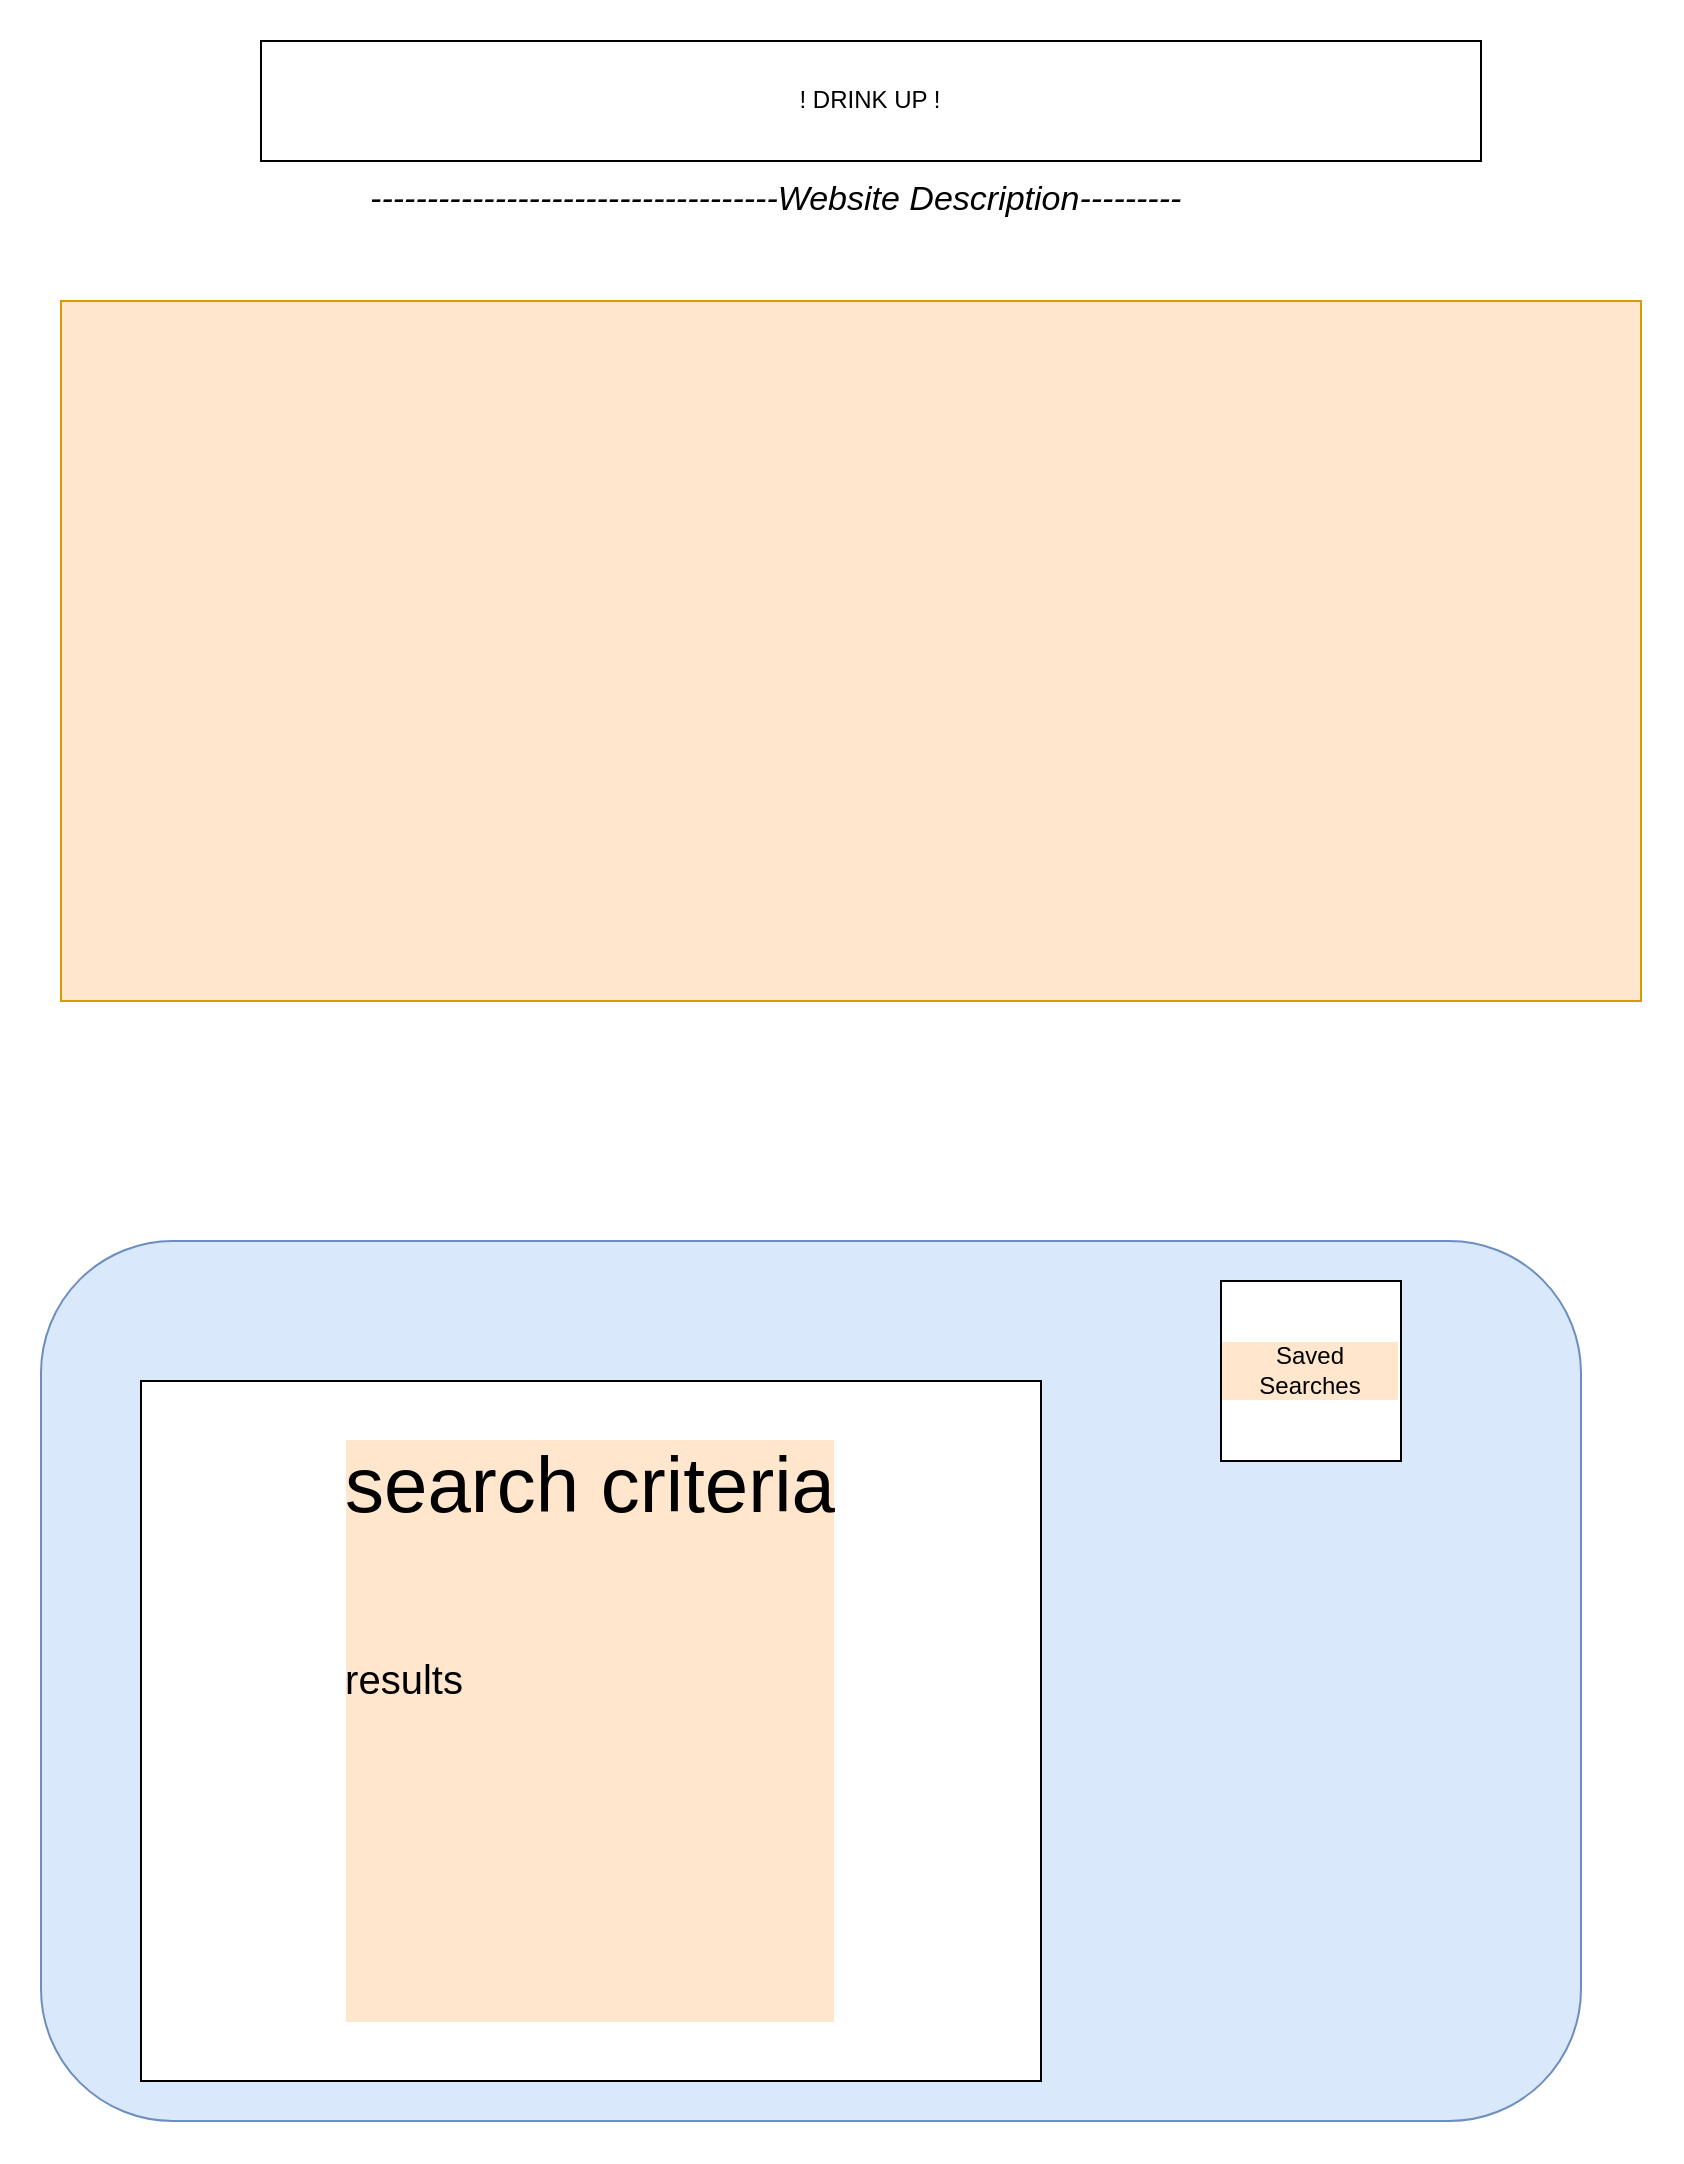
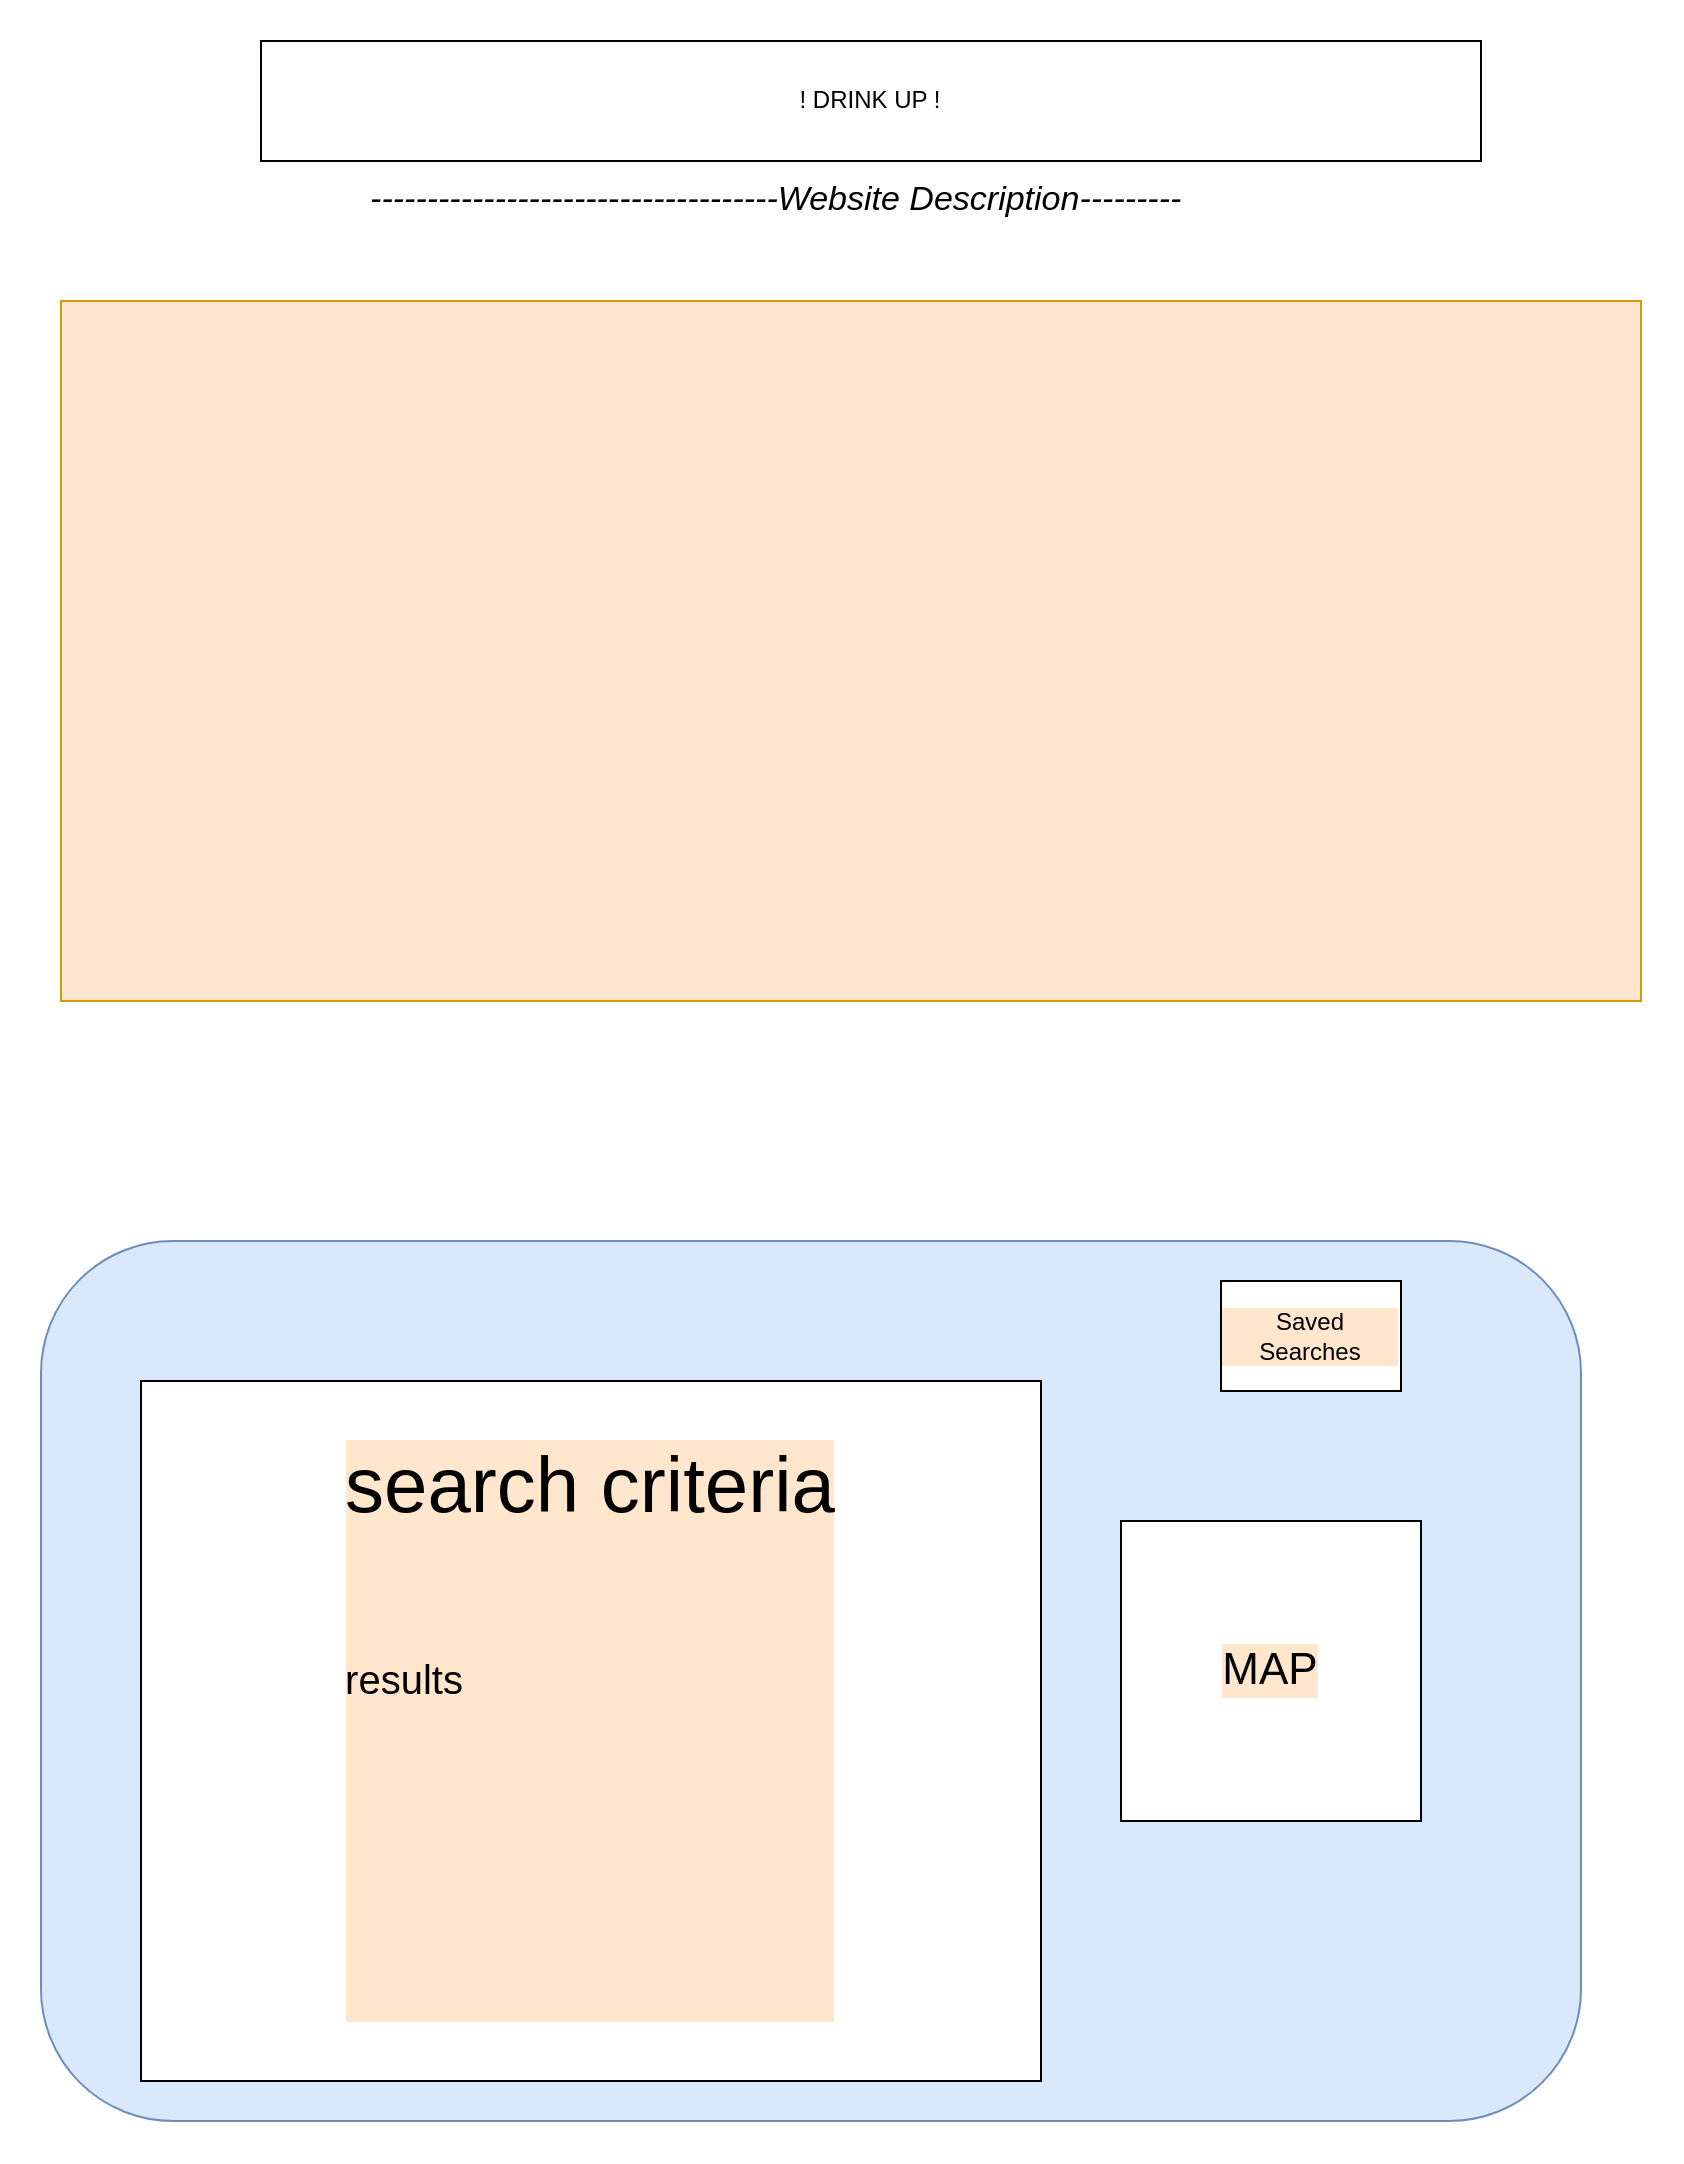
  <mxCell id="0" />
  <mxCell id="1" parent="0" />
  <mxCell id="2" value="! DRINK UP !" style="rounded=0;whiteSpace=wrap;html=1;" vertex="1" parent="1"><mxGeometry x="130" y="20" width="610" height="60" as="geometry" /></mxCell>
  <mxCell id="3" value="" style="rounded=0;whiteSpace=wrap;html=1;labelBackgroundColor=#FFE6CC;fillColor=#ffe6cc;strokeColor=#d79b00;" vertex="1" parent="1"><mxGeometry x="30" y="150" width="790" height="350" as="geometry" /></mxCell>
  <mxCell id="4" value="&lt;span style=&quot;font-size: 17px&quot;&gt;&lt;i&gt;&amp;nbsp;------------------------------------Website Description---------&lt;/i&gt;&lt;/span&gt;" style="text;html=1;align=center;verticalAlign=middle;resizable=0;points=[];autosize=1;fontColor=none;" vertex="1" parent="1"><mxGeometry x="170" y="90" width="430" height="20" as="geometry" /></mxCell>
  <mxCell id="5" value="" style="rounded=1;whiteSpace=wrap;html=1;labelBackgroundColor=#FFE6CC;fillColor=#dae8fc;strokeColor=#6c8ebf;" vertex="1" parent="1"><mxGeometry x="20" y="620" width="770" height="440" as="geometry" /></mxCell>
- <mxCell id="6" value="Saved Searches" style="whiteSpace=wrap;html=1;aspect=fixed;labelBackgroundColor=#FFE6CC;gradientColor=none;fontColor=none;" vertex="1" parent="1"><mxGeometry x="610" y="640" width="90" height="90" as="geometry" /></mxCell>
+ <mxCell id="6" value="Saved Searches" style="whiteSpace=wrap;html=1;aspect=fixed;labelBackgroundColor=#FFE6CC;gradientColor=none;fontColor=none;" vertex="1" parent="1"><mxGeometry x="610" y="640" width="90" height="55" as="geometry" /></mxCell>
  <mxCell id="7" value="&lt;div style=&quot;text-align: justify ; font-size: 39px&quot;&gt;&lt;font style=&quot;font-size: 39px&quot;&gt;search criteria&lt;/font&gt;&lt;/div&gt;&lt;div style=&quot;text-align: justify ; font-size: 39px&quot;&gt;&lt;br&gt;&lt;/div&gt;&lt;div style=&quot;text-align: justify&quot;&gt;&lt;br&gt;&lt;/div&gt;&lt;div style=&quot;text-align: justify&quot;&gt;&lt;font style=&quot;font-size: 20px&quot;&gt;results&lt;/font&gt;&lt;/div&gt;&lt;div style=&quot;text-align: justify&quot;&gt;&lt;br&gt;&lt;/div&gt;&lt;div style=&quot;text-align: justify&quot;&gt;&lt;br&gt;&lt;/div&gt;&lt;div style=&quot;text-align: justify&quot;&gt;&lt;br&gt;&lt;/div&gt;&lt;div style=&quot;text-align: justify&quot;&gt;&lt;br&gt;&lt;/div&gt;&lt;div style=&quot;text-align: justify&quot;&gt;&lt;br&gt;&lt;/div&gt;&lt;div style=&quot;text-align: justify&quot;&gt;&lt;br&gt;&lt;/div&gt;&lt;div style=&quot;text-align: justify&quot;&gt;&lt;br&gt;&lt;/div&gt;&lt;div style=&quot;text-align: justify&quot;&gt;&lt;br&gt;&lt;/div&gt;&lt;div style=&quot;text-align: justify&quot;&gt;&lt;br&gt;&lt;/div&gt;&lt;div style=&quot;text-align: justify&quot;&gt;&lt;br&gt;&lt;/div&gt;&lt;div style=&quot;text-align: justify&quot;&gt;&lt;br&gt;&lt;/div&gt;" style="rounded=0;whiteSpace=wrap;html=1;labelBackgroundColor=#FFE6CC;gradientColor=none;fontColor=none;labelPosition=center;verticalLabelPosition=middle;align=center;verticalAlign=middle;" vertex="1" parent="1"><mxGeometry x="70" y="690" width="450" height="350" as="geometry" /></mxCell>
+ <mxCell id="8" value="&lt;font style=&quot;font-size: 22px&quot;&gt;MAP&lt;/font&gt;" style="whiteSpace=wrap;html=1;aspect=fixed;labelBackgroundColor=#FFE6CC;gradientColor=none;fontColor=none;" vertex="1" parent="1"><mxGeometry x="560" y="760" width="150" height="150" as="geometry" /></mxCell>
